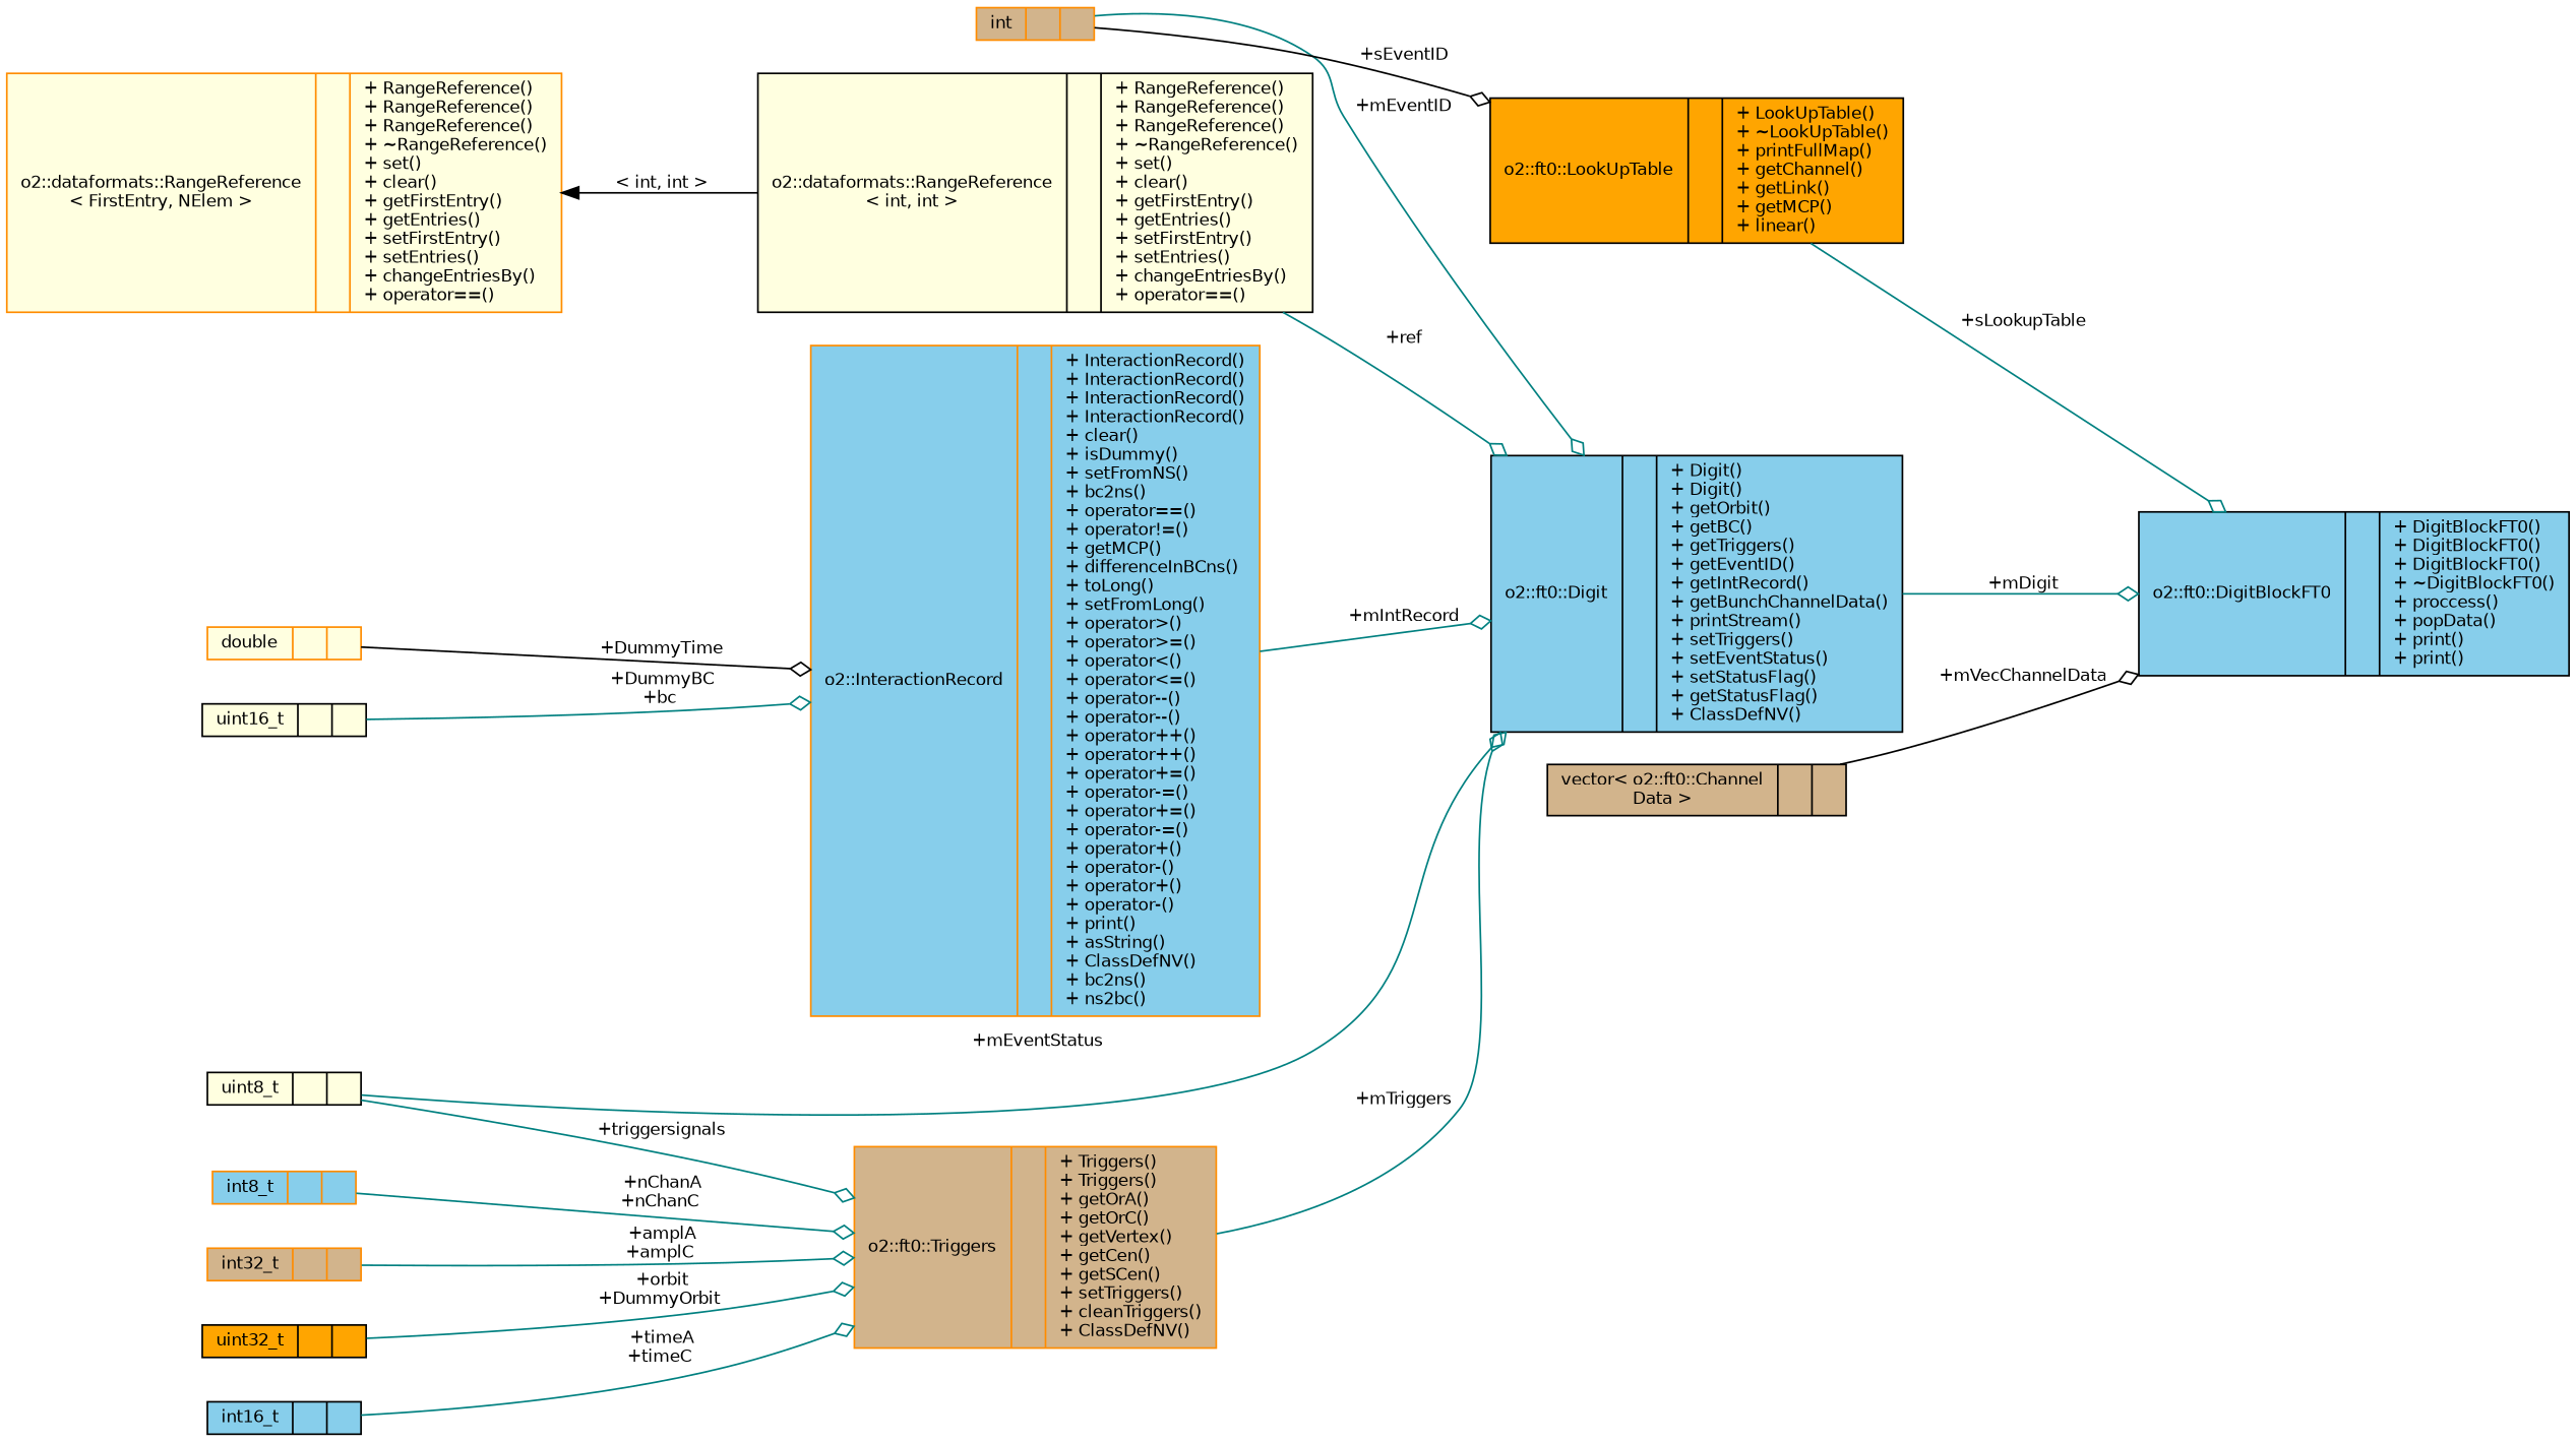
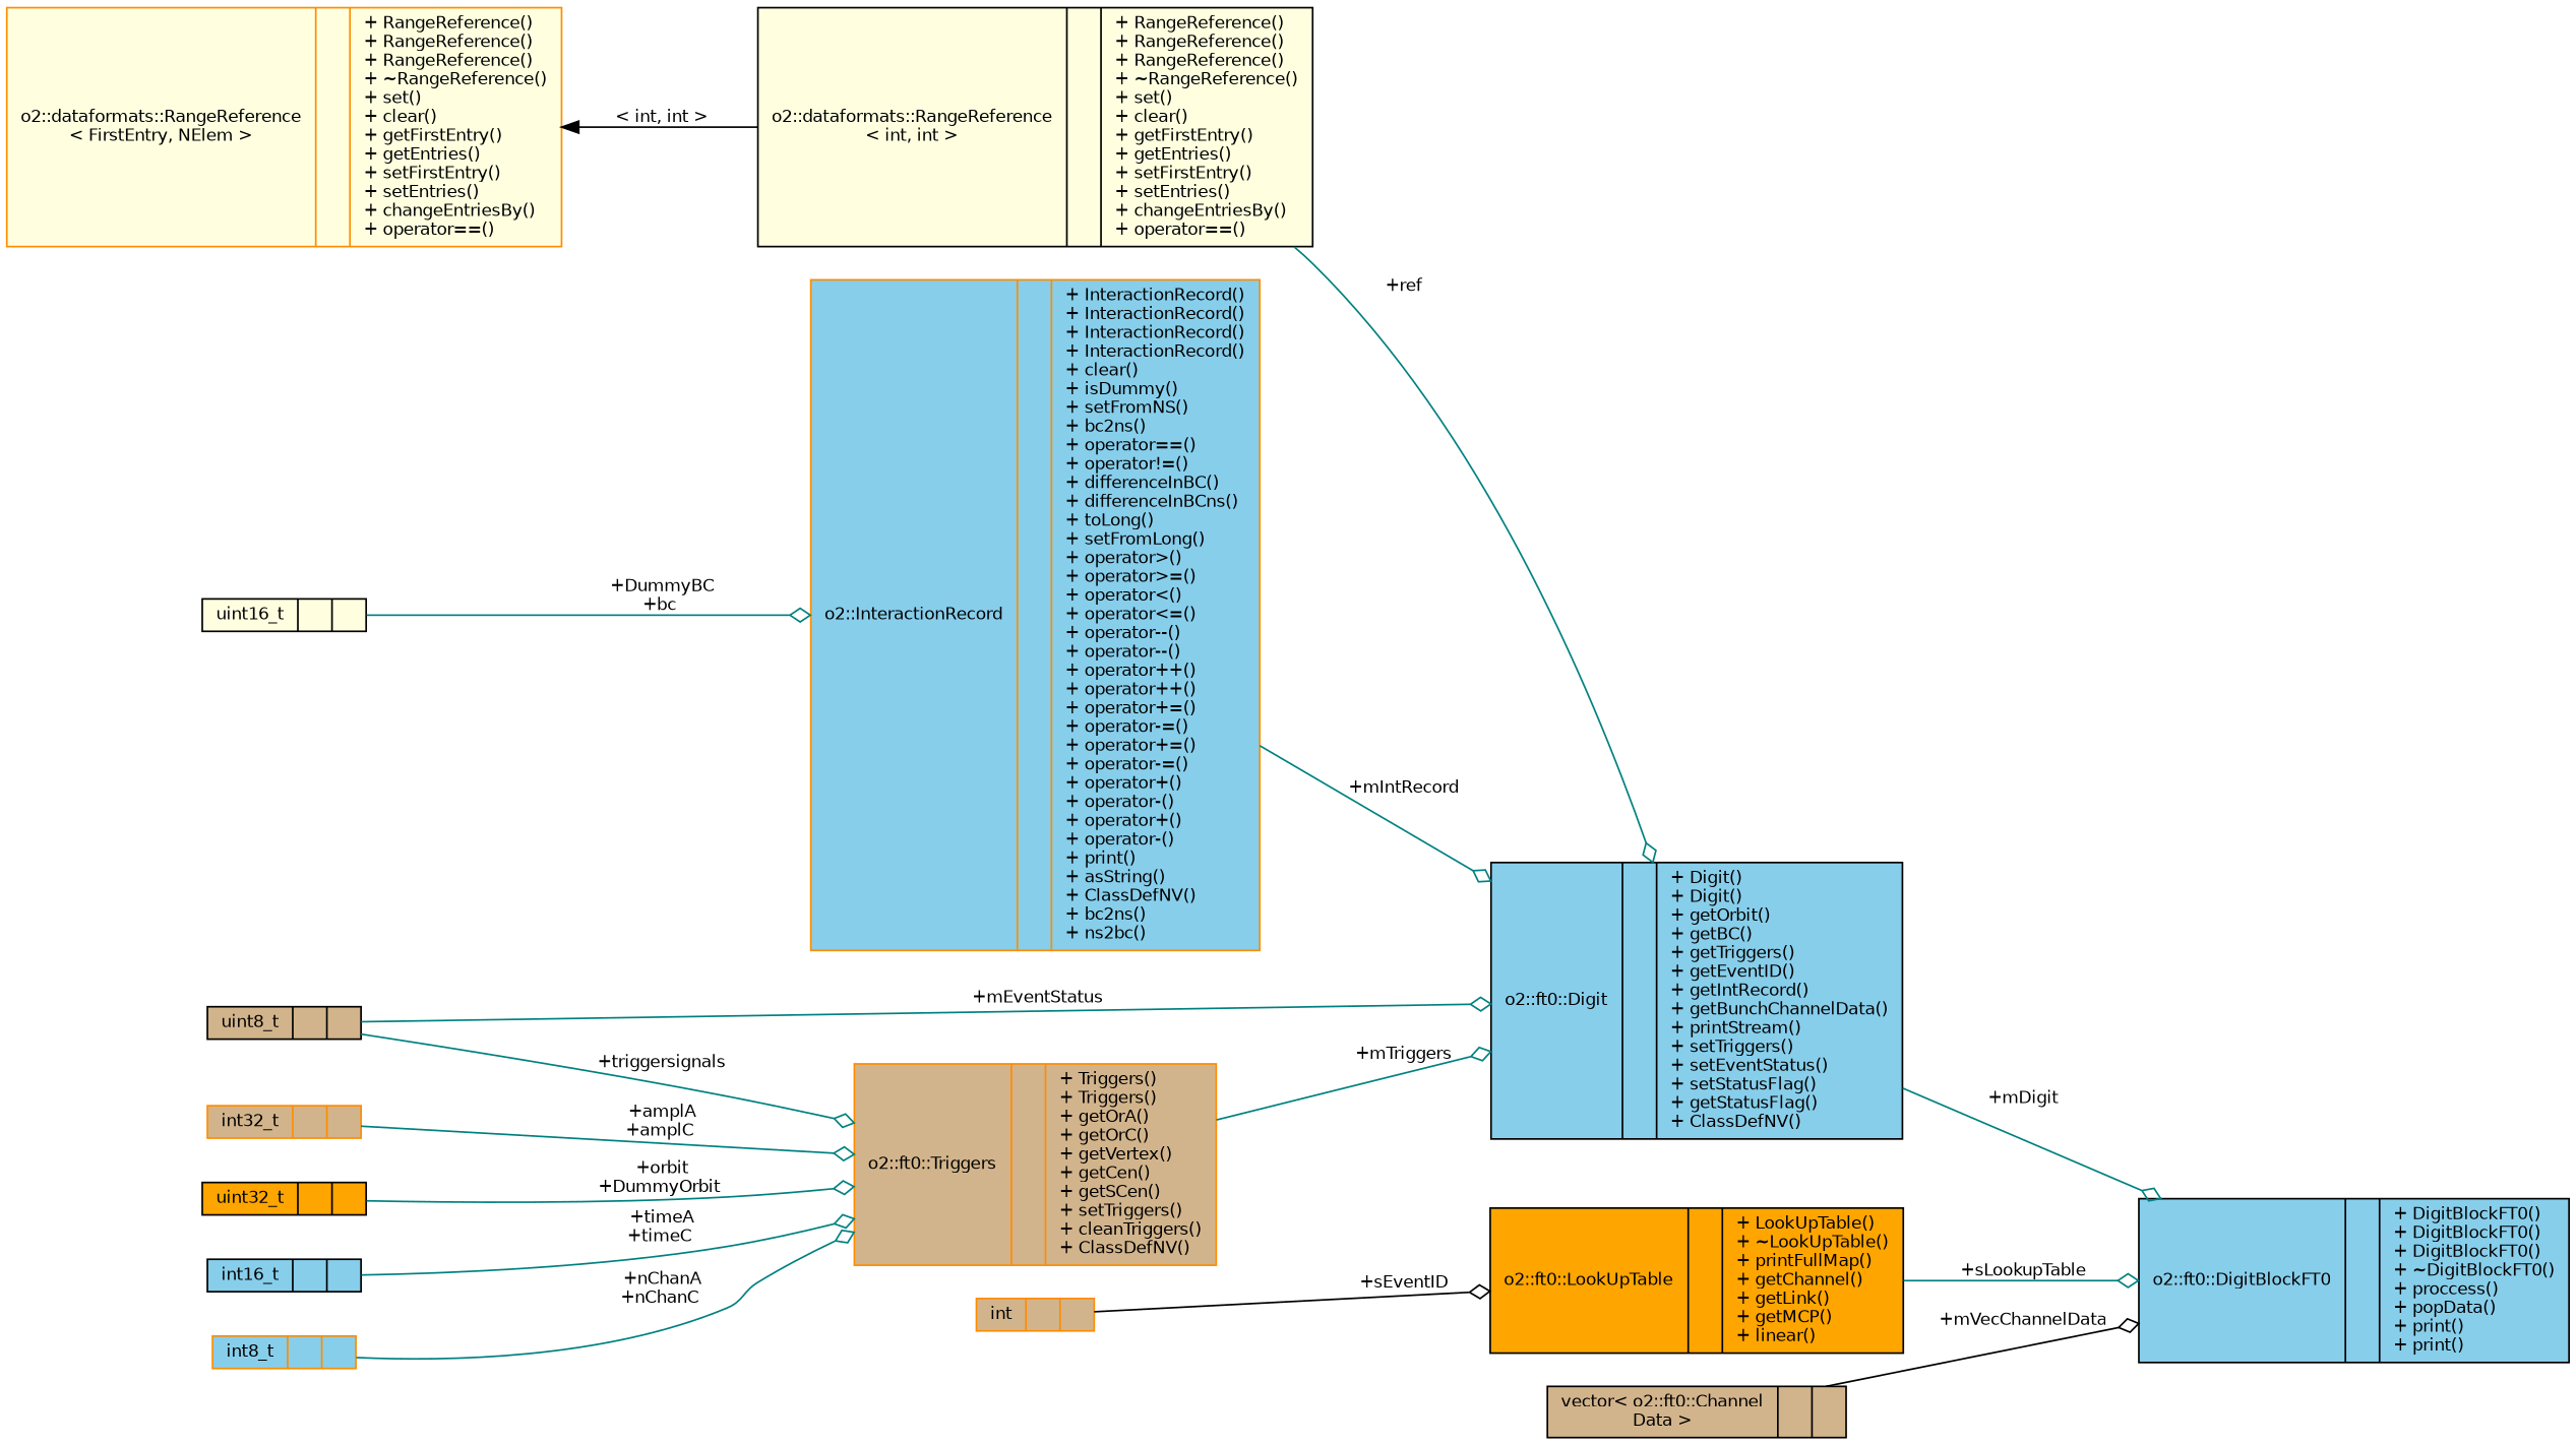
  digraph {
    rankdir=LR
    node [color=black fillcolor=skyblue fontname=Helvetica fontsize=10 shape=record style=filled]
    edge [arrowhead=odiamond color=teal fontname=Helvetica fontsize=10 labelfontname=Helvetica labelfontsize=10 style=solid]
    n1 [fontcolor=black height=0.2 label="{o2::ft0::DigitBlockFT0\n||+ DigitBlockFT0()\l+ DigitBlockFT0()\l+ DigitBlockFT0()\l+ ~DigitBlockFT0()\l+ proccess()\l+ popData()\l+ print()\l+ print()\l}" width=0.4]
    n2 [color=darkorange fillcolor=tan height=0.2 label="{int\n||}" width=0.4]
    n3 [height=0.2 label="{o2::ft0::Digit\n||+ Digit()\l+ Digit()\l+ getOrbit()\l+ getBC()\l+ getTriggers()\l+ getEventID()\l+ getIntRecord()\l+ getBunchChannelData()\l+ printStream()\l+ setTriggers()\l+ setEventStatus()\l+ setStatusFlag()\l+ getStatusFlag()\l+ ClassDefNV()\l}" width=0.4]
    n4 [fillcolor=orange height=0.2 label="{o2::ft0::LookUpTable\n||+ LookUpTable()\l+ ~LookUpTable()\l+ printFullMap()\l+ getChannel()\l+ getLink()\l+ getMCP()\l+ linear()\l}" width=0.4]
    n5 [fillcolor=tan height=0.2 label="{vector\< o2::ft0::Channel\lData \>\n||}" width=0.4]
-   n6 [color=darkorange height=0.2 label="{o2::InteractionRecord\n||+ InteractionRecord()\l+ InteractionRecord()\l+ InteractionRecord()\l+ InteractionRecord()\l+ clear()\l+ isDummy()\l+ setFromNS()\l+ bc2ns()\l+ operator==()\l+ operator!=()\l+ getMCP()\l+ differenceInBCns()\l+ toLong()\l+ setFromLong()\l+ operator\>()\l+ operator\>=()\l+ operator\<()\l+ operator\<=()\l+ operator--()\l+ operator--()\l+ operator++()\l+ operator++()\l+ operator+=()\l+ operator-=()\l+ operator+=()\l+ operator-=()\l+ operator+()\l+ operator-()\l+ operator+()\l+ operator-()\l+ print()\l+ asString()\l+ ClassDefNV()\l+ bc2ns()\l+ ns2bc()\l}" width=0.4]
-   n7 [color=darkorange fillcolor=lightyellow height=0.2 label="{double\n||}" width=0.4]
+   n6 [color=darkorange height=0.2 label="{o2::InteractionRecord\n||+ InteractionRecord()\l+ InteractionRecord()\l+ InteractionRecord()\l+ InteractionRecord()\l+ clear()\l+ isDummy()\l+ setFromNS()\l+ bc2ns()\l+ operator==()\l+ operator!=()\l+ differenceInBC()\l+ differenceInBCns()\l+ toLong()\l+ setFromLong()\l+ operator\>()\l+ operator\>=()\l+ operator\<()\l+ operator\<=()\l+ operator--()\l+ operator--()\l+ operator++()\l+ operator++()\l+ operator+=()\l+ operator-=()\l+ operator+=()\l+ operator-=()\l+ operator+()\l+ operator-()\l+ operator+()\l+ operator-()\l+ print()\l+ asString()\l+ ClassDefNV()\l+ bc2ns()\l+ ns2bc()\l}" width=0.4]
    n8 [fillcolor=lightyellow height=0.2 label="{uint16_t\n||}" width=0.4]
    n9 [fillcolor=orange height=0.2 label="{uint32_t\n||}" width=0.4]
    n10 [color=darkorange fillcolor=tan height=0.2 label="{o2::ft0::Triggers\n||+ Triggers()\l+ Triggers()\l+ getOrA()\l+ getOrC()\l+ getVertex()\l+ getCen()\l+ getSCen()\l+ setTriggers()\l+ cleanTriggers()\l+ ClassDefNV()\l}" width=0.4]
-   n11 [fillcolor=lightyellow height=0.2 label="{uint8_t\n||}" width=0.4]
+   n11 [fillcolor=tan height=0.2 label="{uint8_t\n||}" width=0.4]
    n12 [color=darkorange height=0.2 label="{int8_t\n||}" width=0.4]
    n13 [color=darkorange fillcolor=tan height=0.2 label="{int32_t\n||}" width=0.4]
    n14 [height=0.2 label="{int16_t\n||}" width=0.4]
    n15 [fillcolor=lightyellow height=0.2 label="{o2::dataformats::RangeReference\l\< int, int \>\n||+ RangeReference()\l+ RangeReference()\l+ RangeReference()\l+ ~RangeReference()\l+ set()\l+ clear()\l+ getFirstEntry()\l+ getEntries()\l+ setFirstEntry()\l+ setEntries()\l+ changeEntriesBy()\l+ operator==()\l}" width=0.4]
    n16 [color=darkorange fillcolor=lightyellow height=0.2 label="{o2::dataformats::RangeReference\l\< FirstEntry, NElem \>\n||+ RangeReference()\l+ RangeReference()\l+ RangeReference()\l+ ~RangeReference()\l+ set()\l+ clear()\l+ getFirstEntry()\l+ getEntries()\l+ setFirstEntry()\l+ setEntries()\l+ changeEntriesBy()\l+ operator==()\l}" width=0.4]
-   n2 -> n3 [label=" +mEventID"]
    n2 -> n4 [color=black label=" +sEventID"]
    n3 -> n1 [label=" +mDigit"]
    n4 -> n1 [label=" +sLookupTable"]
    n5 -> n1 [color=black label=" +mVecChannelData"]
    n6 -> n3 [label=" +mIntRecord"]
-   n7 -> n6 [color=black label=" +DummyTime"]
    n8 -> n6 [label=" +DummyBC\n+bc"]
    n9 -> n10 [label=" +orbit\n+DummyOrbit"]
    n10 -> n3 [label=" +mTriggers"]
    n11 -> n3 [label=" +mEventStatus"]
    n11 -> n10 [label=" +triggersignals"]
    n12 -> n10 [label=" +nChanA\n+nChanC"]
    n13 -> n10 [label=" +amplA\n+amplC"]
    n14 -> n10 [label=" +timeA\n+timeC"]
    n15 -> n3 [label=" +ref"]
    n16 -> n15 [color=black dir=back label=" \< int, int \>" arrowhead=""]
  }
